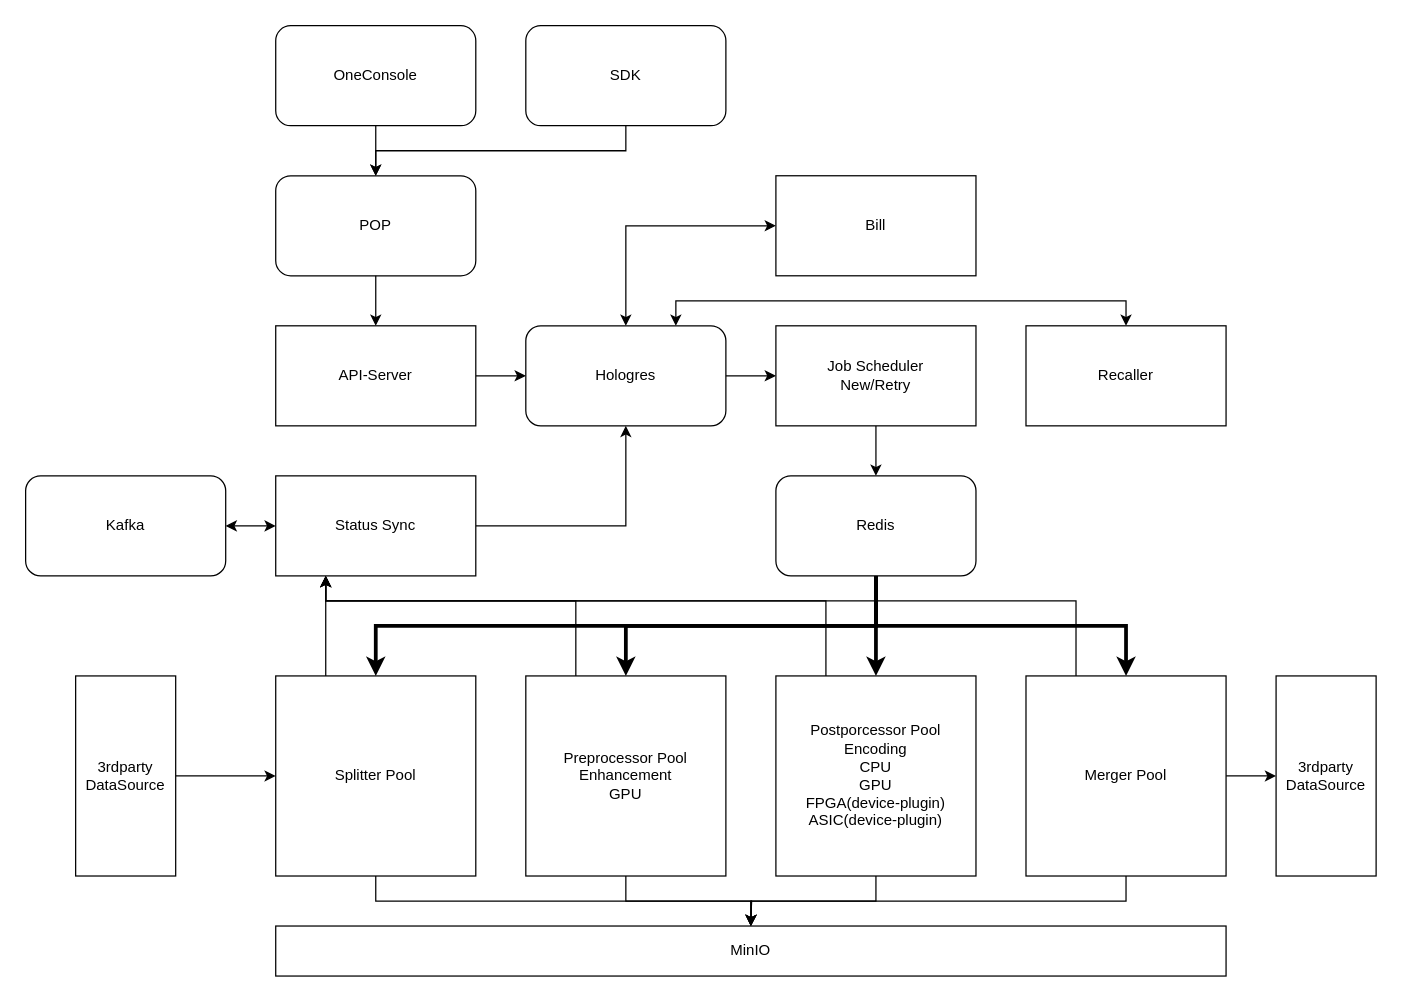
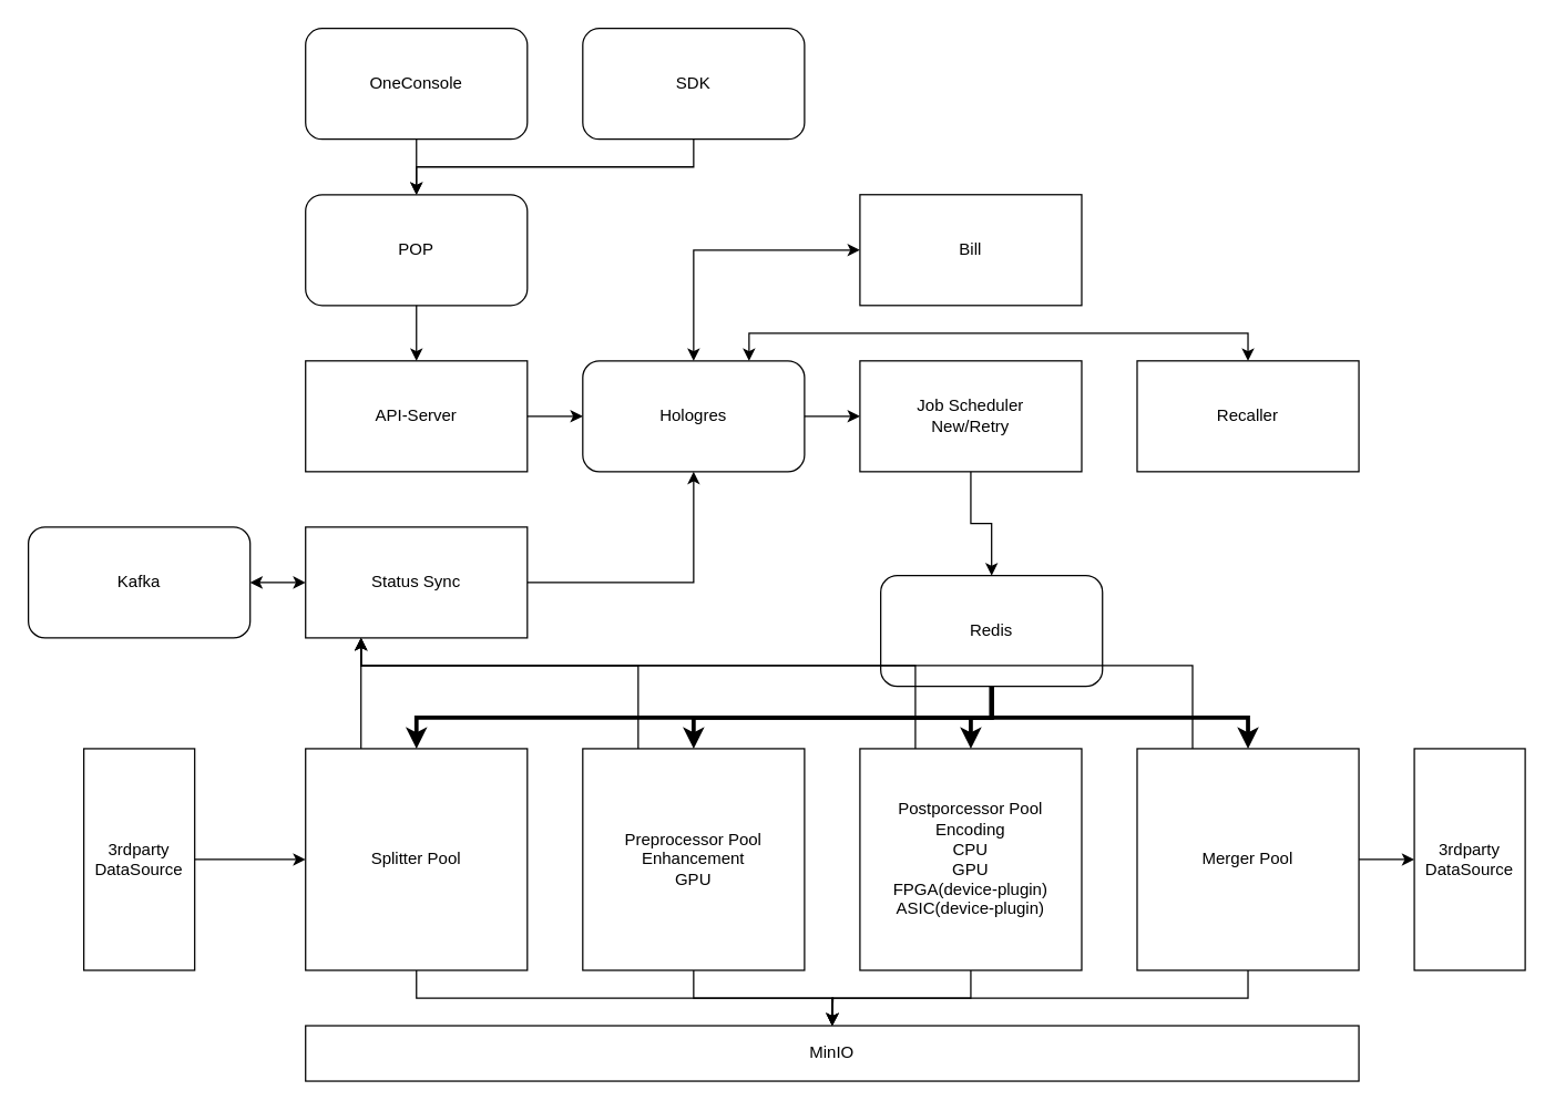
  <mxCell id="0" />
  <mxCell id="1" parent="0" />
  <mxCell id="2" style="edgeStyle=orthogonalEdgeStyle;rounded=0;orthogonalLoop=1;jettySize=auto;html=1;exitX=0.5;exitY=1;exitDx=0;exitDy=0;startArrow=none;startFill=0;strokeWidth=1;" edge="1" parent="1" source="4" target="15"><mxGeometry relative="1" as="geometry" /></mxCell>
  <mxCell id="3" style="edgeStyle=orthogonalEdgeStyle;rounded=0;orthogonalLoop=1;jettySize=auto;html=1;exitX=0.25;exitY=0;exitDx=0;exitDy=0;entryX=0.25;entryY=1;entryDx=0;entryDy=0;startArrow=none;startFill=0;strokeWidth=1;" edge="1" parent="1" source="4" target="23"><mxGeometry relative="1" as="geometry" /></mxCell>
  <mxCell id="4" value="Splitter Pool" style="rounded=0;whiteSpace=wrap;html=1;" parent="1" vertex="1"><mxGeometry x="220" y="540" width="160" height="160" as="geometry" /></mxCell>
  <mxCell id="5" style="edgeStyle=orthogonalEdgeStyle;rounded=0;orthogonalLoop=1;jettySize=auto;html=1;exitX=0.5;exitY=1;exitDx=0;exitDy=0;startArrow=none;startFill=0;strokeWidth=1;" edge="1" parent="1" source="7"><mxGeometry relative="1" as="geometry"><mxPoint x="600" y="740" as="targetPoint" /></mxGeometry></mxCell>
  <mxCell id="6" style="edgeStyle=orthogonalEdgeStyle;rounded=0;orthogonalLoop=1;jettySize=auto;html=1;exitX=0.25;exitY=0;exitDx=0;exitDy=0;entryX=0.25;entryY=1;entryDx=0;entryDy=0;startArrow=none;startFill=0;strokeWidth=1;" edge="1" parent="1" source="7" target="23"><mxGeometry relative="1" as="geometry"><Array as="points"><mxPoint x="460" y="480" /><mxPoint x="260" y="480" /></Array></mxGeometry></mxCell>
  <mxCell id="7" value="Preprocessor Pool&lt;br&gt;Enhancement&lt;br&gt;GPU" style="rounded=0;whiteSpace=wrap;html=1;" parent="1" vertex="1"><mxGeometry x="420" y="540" width="160" height="160" as="geometry" /></mxCell>
  <mxCell id="8" style="edgeStyle=orthogonalEdgeStyle;rounded=0;orthogonalLoop=1;jettySize=auto;html=1;exitX=0.5;exitY=1;exitDx=0;exitDy=0;entryX=0.5;entryY=0;entryDx=0;entryDy=0;startArrow=none;startFill=0;strokeWidth=1;" edge="1" parent="1" source="10" target="15"><mxGeometry relative="1" as="geometry" /></mxCell>
  <mxCell id="9" style="edgeStyle=orthogonalEdgeStyle;rounded=0;orthogonalLoop=1;jettySize=auto;html=1;exitX=0.25;exitY=0;exitDx=0;exitDy=0;entryX=0.25;entryY=1;entryDx=0;entryDy=0;startArrow=none;startFill=0;strokeWidth=1;" edge="1" parent="1" source="10" target="23"><mxGeometry relative="1" as="geometry"><Array as="points"><mxPoint x="660" y="480" /><mxPoint x="260" y="480" /></Array></mxGeometry></mxCell>
  <mxCell id="10" value="Postporcessor&amp;nbsp;Pool&lt;br&gt;Encoding&lt;br&gt;CPU&lt;br&gt;GPU&lt;br&gt;FPGA(device-plugin)&lt;br&gt;ASIC(device-plugin)" style="rounded=0;whiteSpace=wrap;html=1;" parent="1" vertex="1"><mxGeometry x="620" y="540" width="160" height="160" as="geometry" /></mxCell>
  <mxCell id="11" style="edgeStyle=orthogonalEdgeStyle;rounded=0;orthogonalLoop=1;jettySize=auto;html=1;exitX=1;exitY=0.5;exitDx=0;exitDy=0;" parent="1" source="14" target="18" edge="1"><mxGeometry relative="1" as="geometry" /></mxCell>
  <mxCell id="12" style="edgeStyle=orthogonalEdgeStyle;rounded=0;orthogonalLoop=1;jettySize=auto;html=1;exitX=0.5;exitY=1;exitDx=0;exitDy=0;startArrow=none;startFill=0;strokeWidth=1;" edge="1" parent="1" source="14"><mxGeometry relative="1" as="geometry"><mxPoint x="600" y="740" as="targetPoint" /></mxGeometry></mxCell>
  <mxCell id="13" style="edgeStyle=orthogonalEdgeStyle;rounded=0;orthogonalLoop=1;jettySize=auto;html=1;exitX=0.25;exitY=0;exitDx=0;exitDy=0;entryX=0.25;entryY=1;entryDx=0;entryDy=0;startArrow=none;startFill=0;strokeWidth=1;" edge="1" parent="1" source="14" target="23"><mxGeometry relative="1" as="geometry"><Array as="points"><mxPoint x="860" y="480" /><mxPoint x="260" y="480" /></Array></mxGeometry></mxCell>
  <mxCell id="14" value="Merger Pool" style="rounded=0;whiteSpace=wrap;html=1;" parent="1" vertex="1"><mxGeometry x="820" y="540" width="160" height="160" as="geometry" /></mxCell>
  <mxCell id="15" value="MinIO" style="rounded=0;whiteSpace=wrap;html=1;" parent="1" vertex="1"><mxGeometry x="220" y="740" width="760" height="40" as="geometry" /></mxCell>
  <mxCell id="16" style="edgeStyle=orthogonalEdgeStyle;rounded=0;orthogonalLoop=1;jettySize=auto;html=1;exitX=1;exitY=0.5;exitDx=0;exitDy=0;" parent="1" source="17" target="4" edge="1"><mxGeometry relative="1" as="geometry" /></mxCell>
  <mxCell id="17" value="3rdparty&lt;br&gt;DataSource" style="rounded=0;whiteSpace=wrap;html=1;" parent="1" vertex="1"><mxGeometry y="540" width="80" height="160" as="geometry" x="60" /></mxCell>
  <mxCell id="18" value="3rdparty&lt;br&gt;DataSource" style="rounded=0;whiteSpace=wrap;html=1;" parent="1" vertex="1"><mxGeometry x="1020" y="540" width="80" height="160" as="geometry" /></mxCell>
  <mxCell id="19" style="edgeStyle=orthogonalEdgeStyle;rounded=0;orthogonalLoop=1;jettySize=auto;html=1;exitX=1;exitY=0.5;exitDx=0;exitDy=0;entryX=0;entryY=0.5;entryDx=0;entryDy=0;startArrow=none;startFill=0;strokeWidth=1;" edge="1" parent="1" source="20" target="29"><mxGeometry relative="1" as="geometry" /></mxCell>
  <mxCell id="20" value="API-Server" style="rounded=0;whiteSpace=wrap;html=1;" parent="1" vertex="1"><mxGeometry x="220" y="260" width="160" height="80" as="geometry" /></mxCell>
  <mxCell id="21" style="edgeStyle=orthogonalEdgeStyle;rounded=0;orthogonalLoop=1;jettySize=auto;html=1;exitX=0;exitY=0.5;exitDx=0;exitDy=0;startArrow=classic;startFill=1;strokeWidth=1;" edge="1" parent="1" source="23" target="30"><mxGeometry relative="1" as="geometry" /></mxCell>
  <mxCell id="22" style="edgeStyle=orthogonalEdgeStyle;rounded=0;orthogonalLoop=1;jettySize=auto;html=1;exitX=1;exitY=0.5;exitDx=0;exitDy=0;entryX=0.5;entryY=1;entryDx=0;entryDy=0;startArrow=none;startFill=0;strokeWidth=1;" edge="1" parent="1" source="23" target="29"><mxGeometry relative="1" as="geometry" /></mxCell>
  <mxCell id="23" value="Status Sync" style="rounded=0;whiteSpace=wrap;html=1;" vertex="1" parent="1"><mxGeometry x="220" y="380" width="160" height="80" as="geometry" /></mxCell>
  <mxCell id="24" style="edgeStyle=orthogonalEdgeStyle;rounded=0;orthogonalLoop=1;jettySize=auto;html=1;exitX=0.5;exitY=1;exitDx=0;exitDy=0;entryX=0.5;entryY=0;entryDx=0;entryDy=0;startArrow=none;startFill=0;strokeWidth=1;" edge="1" parent="1" source="25" target="20"><mxGeometry relative="1" as="geometry" /></mxCell>
  <mxCell id="25" value="POP" style="rounded=1;whiteSpace=wrap;html=1;fillColor=none;" vertex="1" parent="1"><mxGeometry x="220" width="160" height="80" as="geometry" y="140" /></mxCell>
  <mxCell id="26" style="edgeStyle=orthogonalEdgeStyle;rounded=0;orthogonalLoop=1;jettySize=auto;html=1;exitX=1;exitY=0.5;exitDx=0;exitDy=0;startArrow=none;startFill=0;strokeWidth=1;" edge="1" parent="1" source="29" target="36"><mxGeometry relative="1" as="geometry" /></mxCell>
  <mxCell id="27" style="edgeStyle=orthogonalEdgeStyle;rounded=0;orthogonalLoop=1;jettySize=auto;html=1;exitX=0.75;exitY=0;exitDx=0;exitDy=0;entryX=0.5;entryY=0;entryDx=0;entryDy=0;startArrow=classic;startFill=1;strokeWidth=1;" edge="1" parent="1" source="29" target="42"><mxGeometry relative="1" as="geometry" /></mxCell>
  <mxCell id="28" style="edgeStyle=orthogonalEdgeStyle;rounded=0;orthogonalLoop=1;jettySize=auto;html=1;exitX=0.5;exitY=0;exitDx=0;exitDy=0;entryX=0;entryY=0.5;entryDx=0;entryDy=0;startArrow=classic;startFill=1;strokeWidth=1;" edge="1" parent="1" source="29" target="43"><mxGeometry relative="1" as="geometry" /></mxCell>
  <mxCell id="29" value="Hologres" style="rounded=1;whiteSpace=wrap;html=1;fillColor=none;" vertex="1" parent="1"><mxGeometry x="420" y="260" width="160" height="80" as="geometry" /></mxCell>
  <mxCell id="30" value="Kafka" style="rounded=1;whiteSpace=wrap;html=1;fillColor=none;" vertex="1" parent="1"><mxGeometry x="20" y="380" width="160" height="80" as="geometry" /></mxCell>
  <mxCell id="31" style="edgeStyle=orthogonalEdgeStyle;rounded=0;orthogonalLoop=1;jettySize=auto;html=1;exitX=0.5;exitY=1;exitDx=0;exitDy=0;entryX=0.5;entryY=0;entryDx=0;entryDy=0;startArrow=none;startFill=0;strokeWidth=1;" edge="1" parent="1" source="32" target="25"><mxGeometry relative="1" as="geometry" /></mxCell>
  <mxCell id="32" value="OneConsole" style="rounded=1;whiteSpace=wrap;html=1;fillColor=none;" vertex="1" parent="1"><mxGeometry x="220" y="20" width="160" height="80" as="geometry" /></mxCell>
  <mxCell id="33" style="edgeStyle=orthogonalEdgeStyle;rounded=0;orthogonalLoop=1;jettySize=auto;html=1;exitX=0.5;exitY=1;exitDx=0;exitDy=0;startArrow=none;startFill=0;strokeWidth=1;" edge="1" parent="1" source="34" target="25"><mxGeometry relative="1" as="geometry" /></mxCell>
  <mxCell id="34" value="SDK" style="rounded=1;whiteSpace=wrap;html=1;fillColor=none;" vertex="1" parent="1"><mxGeometry x="420" y="20" width="160" height="80" as="geometry" /></mxCell>
  <mxCell id="35" style="edgeStyle=orthogonalEdgeStyle;rounded=0;orthogonalLoop=1;jettySize=auto;html=1;exitX=0.5;exitY=1;exitDx=0;exitDy=0;entryX=0.5;entryY=0;entryDx=0;entryDy=0;startArrow=none;startFill=0;strokeWidth=1;" edge="1" parent="1" source="36" target="41"><mxGeometry relative="1" as="geometry" /></mxCell>
  <mxCell id="36" value="Job Scheduler&lt;br&gt;New/Retry" style="rounded=0;whiteSpace=wrap;html=1;" vertex="1" parent="1"><mxGeometry x="620" y="260" width="160" height="80" as="geometry" /></mxCell>
  <mxCell id="37" style="edgeStyle=orthogonalEdgeStyle;rounded=0;orthogonalLoop=1;jettySize=auto;html=1;exitX=0.5;exitY=1;exitDx=0;exitDy=0;startArrow=none;startFill=0;strokeWidth=3;" edge="1" parent="1" source="41" target="4"><mxGeometry relative="1" as="geometry" /></mxCell>
  <mxCell id="38" style="edgeStyle=orthogonalEdgeStyle;rounded=0;orthogonalLoop=1;jettySize=auto;html=1;exitX=0.5;exitY=1;exitDx=0;exitDy=0;entryX=0.5;entryY=0;entryDx=0;entryDy=0;startArrow=none;startFill=0;strokeWidth=3;" edge="1" parent="1" source="41" target="7"><mxGeometry relative="1" as="geometry" /></mxCell>
  <mxCell id="39" style="edgeStyle=orthogonalEdgeStyle;rounded=0;orthogonalLoop=1;jettySize=auto;html=1;exitX=0.5;exitY=1;exitDx=0;exitDy=0;entryX=0.5;entryY=0;entryDx=0;entryDy=0;startArrow=none;startFill=0;strokeWidth=3;" edge="1" parent="1" source="41" target="10"><mxGeometry relative="1" as="geometry" /></mxCell>
  <mxCell id="40" style="edgeStyle=orthogonalEdgeStyle;rounded=0;orthogonalLoop=1;jettySize=auto;html=1;exitX=0.5;exitY=1;exitDx=0;exitDy=0;startArrow=none;startFill=0;strokeWidth=3;" edge="1" parent="1" source="41" target="14"><mxGeometry relative="1" as="geometry" /></mxCell>
- <mxCell id="41" value="Redis" style="rounded=1;whiteSpace=wrap;html=1;fillColor=none;" vertex="1" parent="1"><mxGeometry x="620" y="380" width="160" height="80" as="geometry" /></mxCell>
+ <mxCell id="41" value="Redis" style="rounded=1;whiteSpace=wrap;html=1;fillColor=none;" vertex="1" parent="1"><mxGeometry x="635" y="415" width="160" height="80" as="geometry" /></mxCell>
  <mxCell id="42" value="Recaller" style="rounded=0;whiteSpace=wrap;html=1;" vertex="1" parent="1"><mxGeometry x="820" y="260" width="160" height="80" as="geometry" /></mxCell>
  <mxCell id="43" value="Bill" style="rounded=0;whiteSpace=wrap;html=1;" vertex="1" parent="1"><mxGeometry x="620" width="160" height="80" as="geometry" y="140" /></mxCell>
